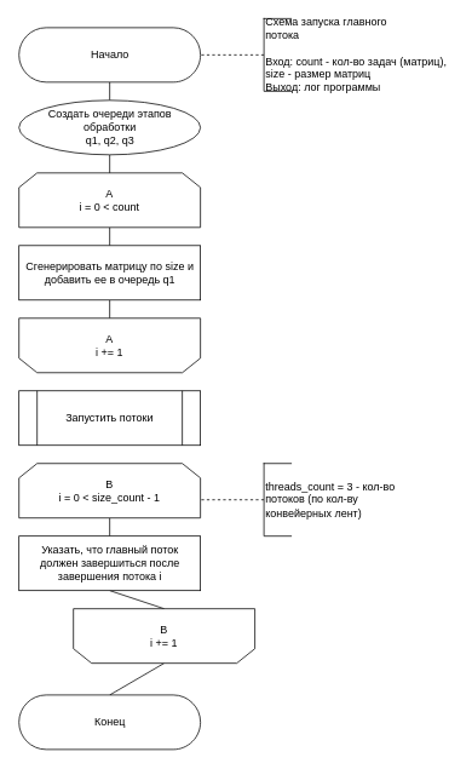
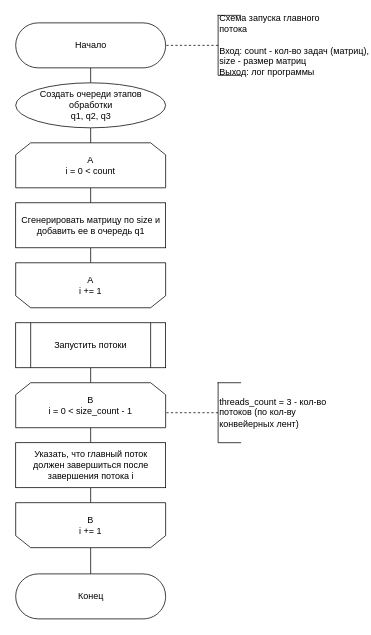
  <mxCell id="0" />
  <mxCell id="1" parent="0" />
  <mxCell id="2" style="edgeStyle=none;html=1;exitX=0.5;exitY=0.5;exitDx=0;exitDy=30;exitPerimeter=0;entryX=0.5;entryY=0;entryDx=0;entryDy=0;endArrow=none;endFill=0;" parent="1" source="3" target="11" edge="1"><mxGeometry relative="1" as="geometry" /></mxCell>
  <mxCell id="3" value="Начало" style="html=1;dashed=0;whitespace=wrap;shape=mxgraph.dfd.start" parent="1" vertex="1"><mxGeometry x="20" y="30" width="200" height="60" as="geometry" /></mxCell>
  <mxCell id="4" value="" style="edgeStyle=orthogonalEdgeStyle;rounded=0;orthogonalLoop=1;jettySize=auto;html=1;endArrow=none;endFill=0;dashed=1;" parent="1" source="5" target="3" edge="1"><mxGeometry relative="1" as="geometry" /></mxCell>
  <mxCell id="5" value="Схема запуска главного&lt;br&gt;потока&lt;br&gt;&lt;br&gt;Вход: count - кол-во задач (матриц), &lt;br&gt;size - размер матриц&lt;br&gt;Выход: лог программы" style="html=1;dashed=0;whitespace=wrap;shape=partialRectangle;right=0;align=left;" parent="1" vertex="1"><mxGeometry x="290" y="20" width="30" height="80" as="geometry" /></mxCell>
  <mxCell id="6" style="edgeStyle=none;html=1;exitX=0.5;exitY=1;exitDx=0;exitDy=0;entryX=0.5;entryY=0;entryDx=0;entryDy=0;endArrow=none;endFill=0;" parent="1" source="7" target="9" edge="1"><mxGeometry relative="1" as="geometry" /></mxCell>
  <mxCell id="7" value="A&lt;br style=&quot;border-color: var(--border-color);&quot;&gt;i = 0 &amp;lt; count" style="shape=loopLimit;whiteSpace=wrap;html=1;direction=east" parent="1" vertex="1"><mxGeometry x="20" y="190" width="200" height="60" as="geometry" /></mxCell>
  <mxCell id="8" style="edgeStyle=none;html=1;exitX=0.5;exitY=1;exitDx=0;exitDy=0;entryX=0.5;entryY=1;entryDx=0;entryDy=0;endArrow=none;endFill=0;" parent="1" source="9" target="12" edge="1"><mxGeometry relative="1" as="geometry" /></mxCell>
  <mxCell id="9" value="Сгенерировать матрицу по size и &lt;br&gt;добавить ее в очередь q1" style="html=1;dashed=0;whitespace=wrap;" parent="1" vertex="1"><mxGeometry x="20" y="270" width="200" height="60" as="geometry" /></mxCell>
  <mxCell id="10" style="edgeStyle=none;html=1;exitX=0.5;exitY=1;exitDx=0;exitDy=0;entryX=0.5;entryY=0;entryDx=0;entryDy=0;endArrow=none;endFill=0;" parent="1" source="11" target="7" edge="1"><mxGeometry relative="1" as="geometry" /></mxCell>
  <mxCell id="11" value="Создать очереди этапов &lt;br&gt;обработки&lt;br&gt;q1, q2, q3" style="ellipse;html=1;dashed=0;whitespace=wrap;" parent="1" vertex="1"><mxGeometry x="20" y="110" width="200" height="60" as="geometry" /></mxCell>
  <mxCell id="12" value="A&lt;br style=&quot;border-color: var(--border-color);&quot;&gt;i += 1" style="shape=loopLimit;whiteSpace=wrap;html=1;strokeWidth=1;direction=west;" parent="1" vertex="1"><mxGeometry x="20" y="350" width="200" height="60" as="geometry" /></mxCell>
+ <mxCell id="13" style="edgeStyle=none;html=1;exitX=0.5;exitY=1;exitDx=0;exitDy=0;entryX=0.5;entryY=0;entryDx=0;entryDy=0;endArrow=none;endFill=0;" parent="1" source="14" target="16" edge="1"><mxGeometry relative="1" as="geometry" /></mxCell>
  <mxCell id="14" value="Запустить потоки" style="shape=process;whiteSpace=wrap;html=1;backgroundOutline=1;" parent="1" vertex="1"><mxGeometry x="20" y="430" width="200" height="60" as="geometry" /></mxCell>
  <mxCell id="15" style="edgeStyle=none;html=1;exitX=0.5;exitY=1;exitDx=0;exitDy=0;entryX=0.5;entryY=0;entryDx=0;entryDy=0;endArrow=none;endFill=0;" parent="1" source="16" target="20" edge="1"><mxGeometry relative="1" as="geometry" /></mxCell>
  <mxCell id="16" value="B&lt;br&gt;i = 0 &amp;lt; size_count - 1" style="shape=loopLimit;whiteSpace=wrap;html=1;direction=east" parent="1" vertex="1"><mxGeometry x="20" y="510" width="200" height="60" as="geometry" /></mxCell>
  <mxCell id="17" value="" style="edgeStyle=orthogonalEdgeStyle;rounded=0;orthogonalLoop=1;jettySize=auto;html=1;endArrow=none;endFill=0;dashed=1;" parent="1" source="18" edge="1"><mxGeometry relative="1" as="geometry"><mxPoint x="220" y="550" as="targetPoint" /></mxGeometry></mxCell>
  <mxCell id="18" value="threads_count = 3 - кол-во&lt;br&gt;потоков (по кол-ву&amp;nbsp;&lt;br&gt;конвейерных лент)" style="html=1;dashed=0;whitespace=wrap;shape=partialRectangle;right=0;align=left;" parent="1" vertex="1"><mxGeometry x="290" y="510" width="30" height="80" as="geometry" /></mxCell>
  <mxCell id="19" style="edgeStyle=none;html=1;exitX=0.5;exitY=1;exitDx=0;exitDy=0;entryX=0.5;entryY=1;entryDx=0;entryDy=0;endArrow=none;endFill=0;" parent="1" source="20" target="22" edge="1"><mxGeometry relative="1" as="geometry" /></mxCell>
  <mxCell id="20" value="Указать, что главный поток&lt;br&gt;должен завершиться после&lt;br&gt;завершения потока i" style="html=1;dashed=0;whitespace=wrap;" parent="1" vertex="1"><mxGeometry x="20" y="590" width="200" height="60" as="geometry" /></mxCell>
  <mxCell id="21" style="edgeStyle=none;html=1;exitX=0.5;exitY=0;exitDx=0;exitDy=0;entryX=0.5;entryY=0.5;entryDx=0;entryDy=-30;entryPerimeter=0;endArrow=none;endFill=0;" parent="1" source="22" target="23" edge="1"><mxGeometry relative="1" as="geometry" /></mxCell>
- <mxCell id="22" value="B&lt;br&gt;i += 1" style="shape=loopLimit;whiteSpace=wrap;html=1;strokeWidth=1;direction=west;" parent="1" vertex="1"><mxGeometry x="80" y="670" width="200" height="60" as="geometry" /></mxCell>
+ <mxCell id="22" value="B&lt;br&gt;i += 1" style="shape=loopLimit;whiteSpace=wrap;html=1;strokeWidth=1;direction=west;" parent="1" vertex="1"><mxGeometry x="20" y="670" width="200" height="60" as="geometry" /></mxCell>
  <mxCell id="23" value="Конец" style="html=1;dashed=0;whitespace=wrap;shape=mxgraph.dfd.start" parent="1" vertex="1"><mxGeometry x="20" y="765" width="200" height="60" as="geometry" /></mxCell>
